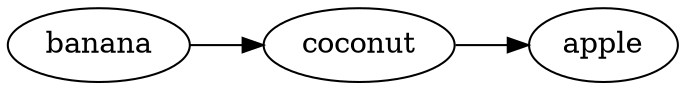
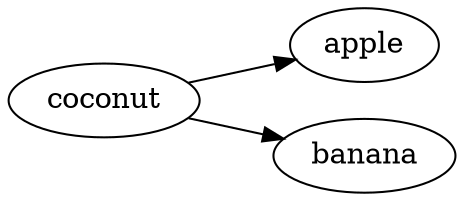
  digraph {
    rankdir=LR
    n1 [label=apple]
    n2 [label=banana]
    n3 [label=coconut]
-   n2 -> n3
+   n3 -> n2
    n3 -> n1
  }
